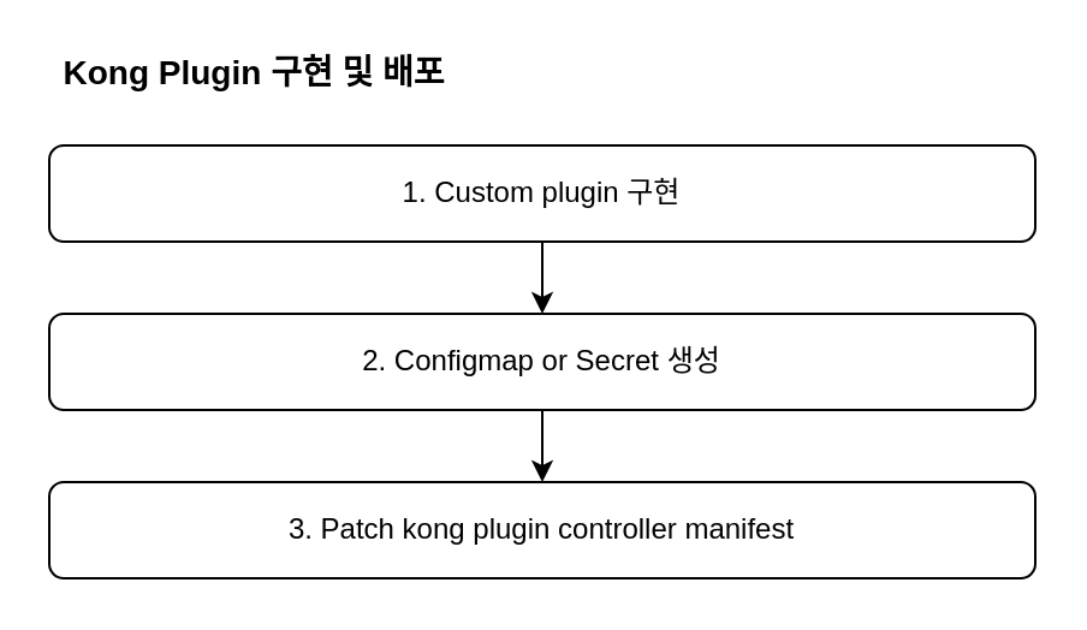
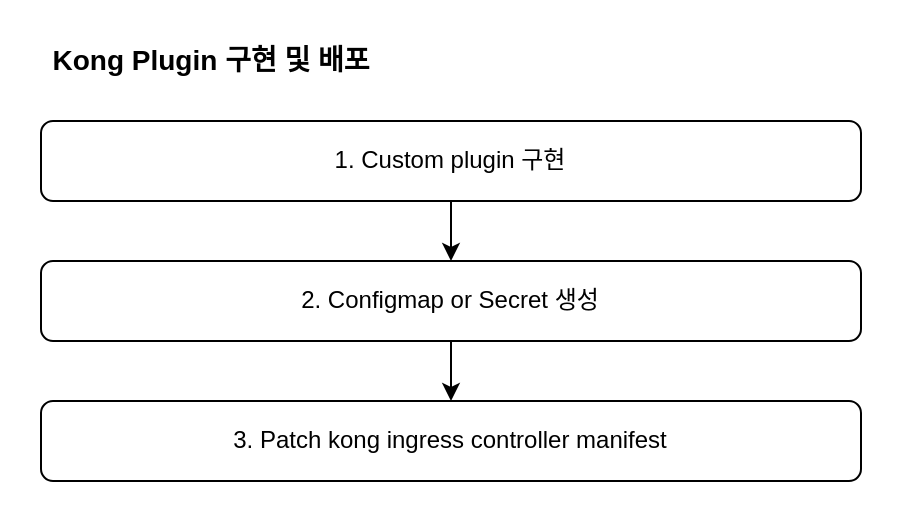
  <mxCell id="0" />
  <mxCell id="1" parent="0" />
  <mxCell id="2" style="edgeStyle=orthogonalEdgeStyle;rounded=0;orthogonalLoop=1;jettySize=auto;html=1;exitX=0.5;exitY=1;exitDx=0;exitDy=0;entryX=0.5;entryY=0;entryDx=0;entryDy=0;" edge="1" parent="1" source="3" target="5"><mxGeometry relative="1" as="geometry" /></mxCell>
  <mxCell id="3" value="1. Custom plugin 구현" style="rounded=1;whiteSpace=wrap;html=1;fontSize=12;glass=0;strokeWidth=1;shadow=0;" parent="1" vertex="1"><mxGeometry x="20" y="60" width="410" height="40" as="geometry" /></mxCell>
  <mxCell id="4" style="edgeStyle=orthogonalEdgeStyle;rounded=0;orthogonalLoop=1;jettySize=auto;html=1;exitX=0.5;exitY=1;exitDx=0;exitDy=0;entryX=0.5;entryY=0;entryDx=0;entryDy=0;" edge="1" parent="1" source="5" target="6"><mxGeometry relative="1" as="geometry" /></mxCell>
  <mxCell id="5" value="2. Configmap or Secret 생성" style="rounded=1;whiteSpace=wrap;html=1;fontSize=12;glass=0;strokeWidth=1;shadow=0;" vertex="1" parent="1"><mxGeometry x="20" y="130" width="410" height="40" as="geometry" /></mxCell>
- <mxCell id="6" value="3. Patch kong plugin controller manifest" style="rounded=1;whiteSpace=wrap;html=1;fontSize=12;glass=0;strokeWidth=1;shadow=0;" vertex="1" parent="1"><mxGeometry x="20" y="200" width="410" height="40" as="geometry" /></mxCell>
+ <mxCell id="6" value="3. Patch kong ingress controller manifest" style="rounded=1;whiteSpace=wrap;html=1;fontSize=12;glass=0;strokeWidth=1;shadow=0;" vertex="1" parent="1"><mxGeometry x="20" y="200" width="410" height="40" as="geometry" /></mxCell>
  <mxCell id="7" value="&lt;b&gt;&lt;font style=&quot;font-size: 14px&quot;&gt;Kong Plugin 구현 및 배포&lt;/font&gt;&lt;/b&gt;" style="text;html=1;resizable=0;autosize=1;align=center;verticalAlign=middle;points=[];fillColor=none;strokeColor=none;rounded=0;" vertex="1" parent="1"><mxGeometry x="20" y="20" width="170" height="20" as="geometry" /></mxCell>
